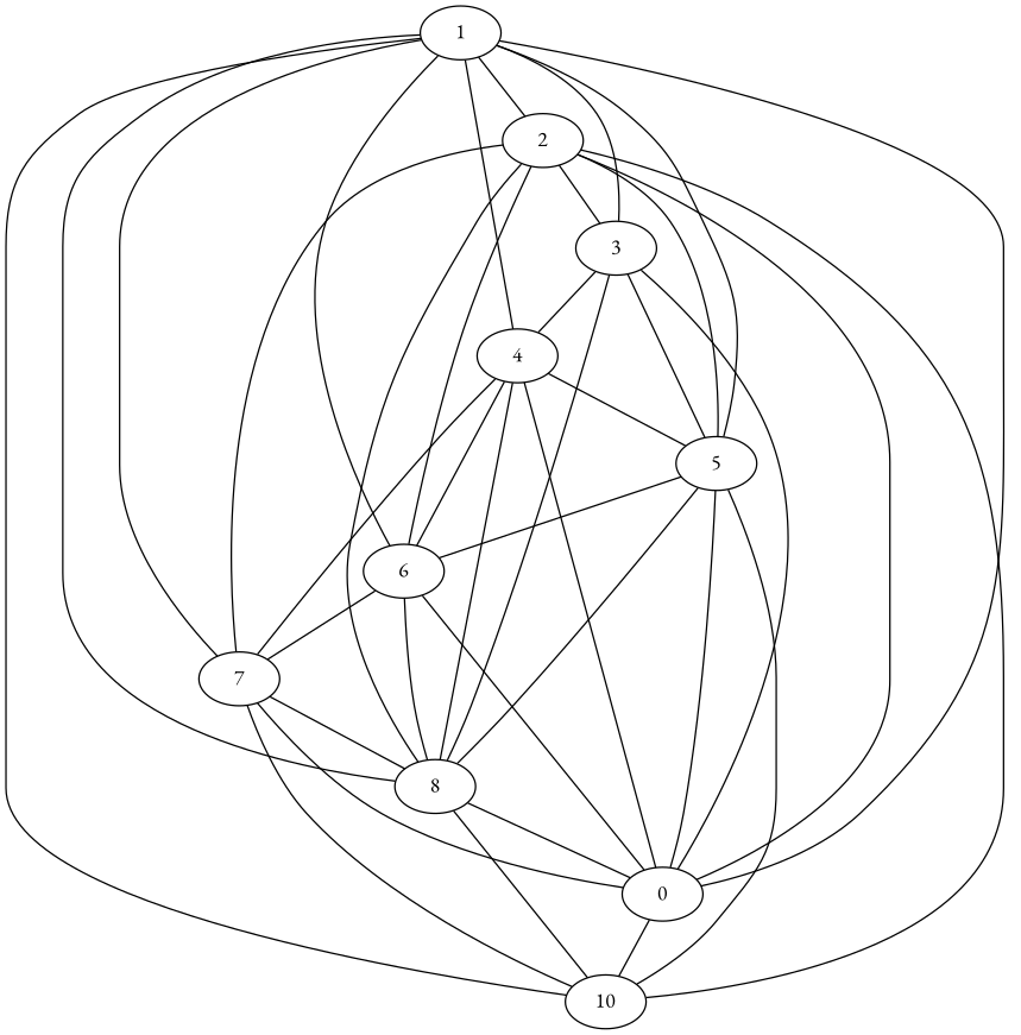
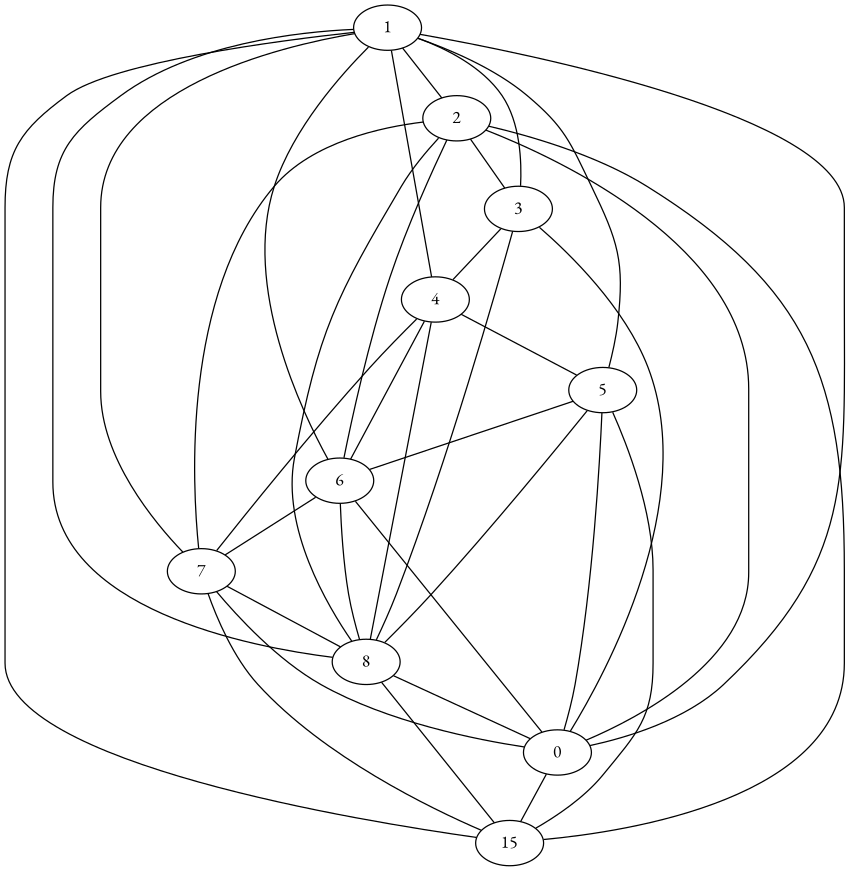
  graph {
    fontname="EB Garamond"
    node [fontname="EB Garamond"]
    edge [fontname="EB Garamond"]
    1
    2
    3
    4
    5
    6
    7
    8
    n9 [label=0]
-   10
+   10 [label=15]
    1 -- 2
    1 -- 3
    1 -- 4
    1 -- 5
    1 -- 6
    1 -- 7
    1 -- 8
    1 -- n9
    1 -- 10
    2 -- 3
-   2 -- 5
    2 -- 6
    2 -- 7
    2 -- 8
    2 -- n9
    2 -- 10
    3 -- 4
-   3 -- 5
    3 -- 8
    3 -- n9
    4 -- 5
    4 -- 6
    4 -- 7
    4 -- 8
-   4 -- n9
    5 -- 6
    5 -- 8
    5 -- n9
    5 -- 10
    6 -- 7
    6 -- 8
    6 -- n9
    7 -- 8
    7 -- n9
    7 -- 10
    8 -- n9
    8 -- 10
    n9 -- 10
  }
